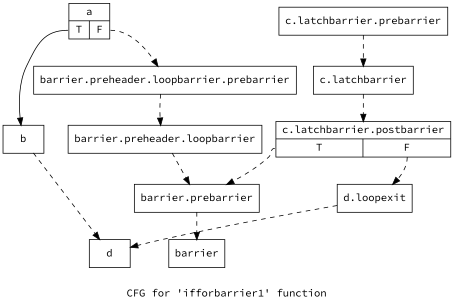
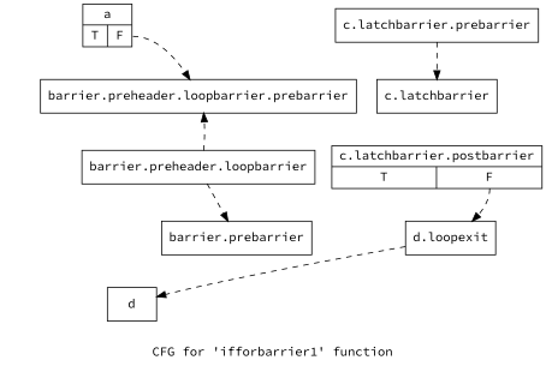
  digraph {
    fontname="Source Code Pro"
    label="CFG for 'ifforbarrier1' function"
    node [fontname="Source Code Pro" shape=record]
    edge [fontname="Source Code Pro" style=dashed]
    n1 [label="{a|{<s0>T|<s1>F}}"]
-   n2 [label="{b}"]
    n3 [label="{barrier.preheader.loopbarrier.prebarrier}"]
    n4 [label="{d}"]
    n5 [label="{barrier.preheader.loopbarrier}"]
    n6 [label="{barrier.prebarrier}"]
-   n7 [label="{barrier}"]
    n8 [label="{c.latchbarrier.prebarrier}"]
    n9 [label="{c.latchbarrier}"]
    n10 [label="{c.latchbarrier.postbarrier|{<s0>T|<s1>F}}"]
    n11 [label="{d.loopexit}"]
-   n1 -> n2 [style=solid tailport=s0]
    n1 -> n3 [tailport=s1]
-   n2 -> n4
-   n3 -> n5
+   n5 -> n3
    n5 -> n6
-   n6 -> n7
    n8 -> n9
-   n9 -> n10
-   n10 -> n6 [tailport=s0]
    n10 -> n11 [tailport=s1]
    n11 -> n4
  }
